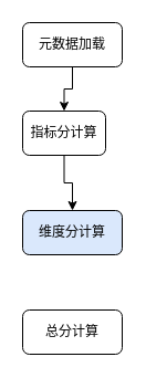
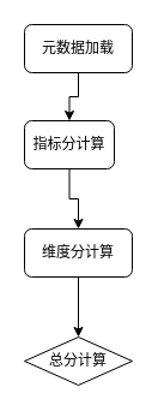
  <mxCell id="0" />
  <mxCell id="1" parent="0" />
  <mxCell id="2" style="edgeStyle=orthogonalEdgeStyle;rounded=0;orthogonalLoop=1;jettySize=auto;html=1;" edge="1" parent="1" source="3" target="5"><mxGeometry relative="1" as="geometry" /></mxCell>
  <mxCell id="3" value="元数据加载" style="rounded=1;whiteSpace=wrap;html=1;" vertex="1" parent="1"><mxGeometry x="20" y="20" width="90" height="40" as="geometry" /></mxCell>
  <mxCell id="4" style="edgeStyle=orthogonalEdgeStyle;rounded=0;orthogonalLoop=1;jettySize=auto;html=1;" edge="1" parent="1" source="5" target="7"><mxGeometry relative="1" as="geometry" /></mxCell>
  <mxCell id="5" value="指标分计算" style="rounded=1;whiteSpace=wrap;html=1;" vertex="1" parent="1"><mxGeometry x="20" y="100" width="75" height="40" as="geometry" /></mxCell>
- <mxCell id="7" value="维度分计算" style="rounded=1;whiteSpace=wrap;html=1;fillColor=#dae8fc;" vertex="1" parent="1"><mxGeometry x="20" y="190" width="90" height="40" as="geometry" /></mxCell>
- <mxCell id="8" value="总分计算" style="rounded=1;whiteSpace=wrap;html=1;" vertex="1" parent="1"><mxGeometry x="20" y="280" width="90" height="40" as="geometry" /></mxCell>
+ <mxCell id="6" style="edgeStyle=orthogonalEdgeStyle;rounded=0;orthogonalLoop=1;jettySize=auto;html=1;entryX=0.5;entryY=0;entryDx=0;entryDy=0;" edge="1" parent="1" source="7" target="8"><mxGeometry relative="1" as="geometry" /></mxCell>
+ <mxCell id="7" value="维度分计算" style="rounded=1;whiteSpace=wrap;html=1;" vertex="1" parent="1"><mxGeometry x="20" y="190" width="90" height="40" as="geometry" /></mxCell>
+ <mxCell id="8" value="总分计算" style="rhombus;whiteSpace=wrap;html=1;" vertex="1" parent="1"><mxGeometry x="20" y="280" width="90" height="40" as="geometry" /></mxCell>
